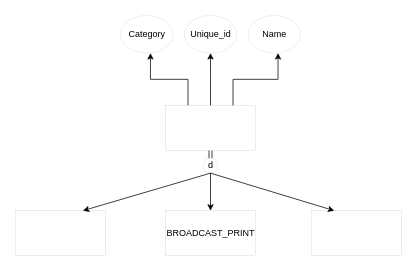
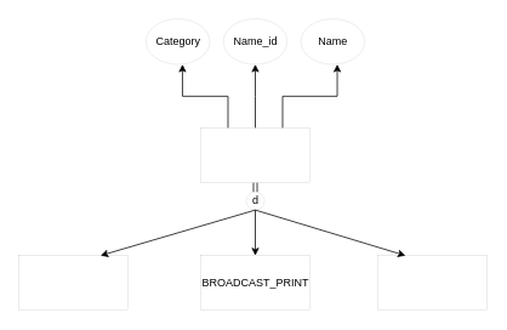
  <mxCell id="0" />
  <mxCell id="1" parent="0" />
  <mxCell id="2" style="edgeStyle=orthogonalEdgeStyle;rounded=0;orthogonalLoop=1;jettySize=auto;html=1;exitX=0.5;exitY=0;exitDx=0;exitDy=0;" edge="1" parent="1" source="5"><mxGeometry relative="1" as="geometry"><mxPoint x="280" y="70" as="targetPoint" /></mxGeometry></mxCell>
  <mxCell id="3" style="edgeStyle=orthogonalEdgeStyle;rounded=0;orthogonalLoop=1;jettySize=auto;html=1;exitX=0.75;exitY=0;exitDx=0;exitDy=0;" edge="1" parent="1" source="5"><mxGeometry relative="1" as="geometry"><mxPoint x="370" y="70" as="targetPoint" /><Array as="points"><mxPoint x="310" y="105" /><mxPoint x="370" y="105" /><mxPoint x="370" y="70" /></Array></mxGeometry></mxCell>
  <mxCell id="4" style="edgeStyle=orthogonalEdgeStyle;rounded=0;orthogonalLoop=1;jettySize=auto;html=1;exitX=0.25;exitY=0;exitDx=0;exitDy=0;" edge="1" parent="1" source="5"><mxGeometry relative="1" as="geometry"><mxPoint x="200" y="70" as="targetPoint" /><Array as="points"><mxPoint x="250" y="105" /><mxPoint x="200" y="105" /><mxPoint x="200" y="70" /></Array></mxGeometry></mxCell>
  <mxCell id="5" value="" style="whiteSpace=wrap;html=1;labelBackgroundColor=none;labelBorderColor=none;strokeWidth=0;" vertex="1" parent="1"><mxGeometry x="220" y="140" width="120" height="60" as="geometry" /></mxCell>
  <mxCell id="6" value="" style="whiteSpace=wrap;html=1;labelBackgroundColor=none;labelBorderColor=none;strokeWidth=0;" vertex="1" parent="1"><mxGeometry x="415" y="280" width="120" height="60" as="geometry" /></mxCell>
  <mxCell id="7" value="" style="whiteSpace=wrap;html=1;labelBackgroundColor=none;labelBorderColor=none;strokeWidth=0;" vertex="1" parent="1"><mxGeometry x="20" y="280" width="120" height="60" as="geometry" /></mxCell>
  <mxCell id="8" value="" style="whiteSpace=wrap;html=1;labelBackgroundColor=none;labelBorderColor=none;strokeWidth=0;" vertex="1" parent="1"><mxGeometry x="220" y="280" width="120" height="60" as="geometry" /></mxCell>
  <mxCell id="9" value="BROADCAST_PRINT" style="text;html=1;resizable=0;autosize=1;align=center;verticalAlign=middle;points=[];fillColor=none;strokeColor=none;rounded=0;labelBackgroundColor=none;labelBorderColor=none;strokeWidth=0;" vertex="1" parent="1"><mxGeometry x="210" y="295" width="140" height="30" as="geometry" /></mxCell>
  <mxCell id="10" value="" style="ellipse;whiteSpace=wrap;html=1;labelBackgroundColor=none;labelBorderColor=none;strokeWidth=0;" vertex="1" parent="1"><mxGeometry x="245" y="20" width="70" height="50" as="geometry" /></mxCell>
- <mxCell id="11" value="Unique_id" style="text;html=1;resizable=0;autosize=1;align=center;verticalAlign=middle;points=[];fillColor=none;strokeColor=none;rounded=0;labelBackgroundColor=none;labelBorderColor=none;strokeWidth=0;" vertex="1" parent="1"><mxGeometry x="240" y="30" width="80" height="30" as="geometry" /></mxCell>
+ <mxCell id="11" value="Name_id" style="text;html=1;resizable=0;autosize=1;align=center;verticalAlign=middle;points=[];fillColor=none;strokeColor=none;rounded=0;labelBackgroundColor=none;labelBorderColor=none;strokeWidth=0;" vertex="1" parent="1"><mxGeometry x="240" y="30" width="80" height="30" as="geometry" /></mxCell>
  <mxCell id="12" value="" style="ellipse;whiteSpace=wrap;html=1;labelBackgroundColor=none;labelBorderColor=none;strokeWidth=0;" vertex="1" parent="1"><mxGeometry x="330" y="20" width="70" height="50" as="geometry" /></mxCell>
  <mxCell id="13" value="" style="ellipse;whiteSpace=wrap;html=1;labelBackgroundColor=none;labelBorderColor=none;strokeWidth=0;" vertex="1" parent="1"><mxGeometry x="160" y="20" width="70" height="50" as="geometry" /></mxCell>
  <mxCell id="14" value="Category" style="text;html=1;resizable=0;autosize=1;align=center;verticalAlign=middle;points=[];fillColor=none;strokeColor=none;rounded=0;labelBackgroundColor=none;labelBorderColor=none;strokeWidth=0;" vertex="1" parent="1"><mxGeometry x="160" y="30" width="70" height="30" as="geometry" /></mxCell>
  <mxCell id="15" value="Name" style="text;html=1;resizable=0;autosize=1;align=center;verticalAlign=middle;points=[];fillColor=none;strokeColor=none;rounded=0;labelBackgroundColor=none;labelBorderColor=none;strokeWidth=0;" vertex="1" parent="1"><mxGeometry x="335" y="30" width="60" height="30" as="geometry" /></mxCell>
  <mxCell id="16" value="" style="ellipse;whiteSpace=wrap;html=1;labelBackgroundColor=none;labelBorderColor=none;strokeWidth=0;" vertex="1" parent="1"><mxGeometry x="270" y="210" width="20" height="20" as="geometry" /></mxCell>
  <mxCell id="17" style="edgeStyle=orthogonalEdgeStyle;shape=link;rounded=0;orthogonalLoop=1;jettySize=auto;html=1;entryX=0.5;entryY=1;entryDx=0;entryDy=0;" edge="1" parent="1" target="5"><mxGeometry relative="1" as="geometry"><mxPoint x="280" y="210" as="sourcePoint" /><Array as="points"><mxPoint x="280" y="210" /><mxPoint x="280" y="210" /></Array></mxGeometry></mxCell>
  <mxCell id="18" value="d" style="text;html=1;resizable=0;autosize=1;align=center;verticalAlign=middle;points=[];fillColor=none;strokeColor=none;rounded=0;labelBackgroundColor=none;labelBorderColor=none;strokeWidth=0;" vertex="1" parent="1"><mxGeometry x="265" y="205" width="30" height="30" as="geometry" /></mxCell>
  <mxCell id="19" value="" style="edgeStyle=none;orthogonalLoop=1;jettySize=auto;html=1;rounded=0;entryX=0.25;entryY=0;entryDx=0;entryDy=0;" edge="1" parent="1" target="6"><mxGeometry width="80" relative="1" as="geometry"><mxPoint x="280" y="230" as="sourcePoint" /><mxPoint x="360" y="230" as="targetPoint" /><Array as="points" /></mxGeometry></mxCell>
  <mxCell id="20" value="" style="edgeStyle=none;orthogonalLoop=1;jettySize=auto;html=1;rounded=0;entryX=0.5;entryY=0;entryDx=0;entryDy=0;" edge="1" parent="1" target="8"><mxGeometry width="80" relative="1" as="geometry"><mxPoint x="280" y="230" as="sourcePoint" /><mxPoint x="360" y="230" as="targetPoint" /><Array as="points" /></mxGeometry></mxCell>
  <mxCell id="21" value="" style="edgeStyle=none;orthogonalLoop=1;jettySize=auto;html=1;rounded=0;entryX=0.75;entryY=0;entryDx=0;entryDy=0;" edge="1" parent="1" target="7"><mxGeometry width="80" relative="1" as="geometry"><mxPoint x="280" y="230" as="sourcePoint" /><mxPoint x="360" y="230" as="targetPoint" /><Array as="points" /></mxGeometry></mxCell>
